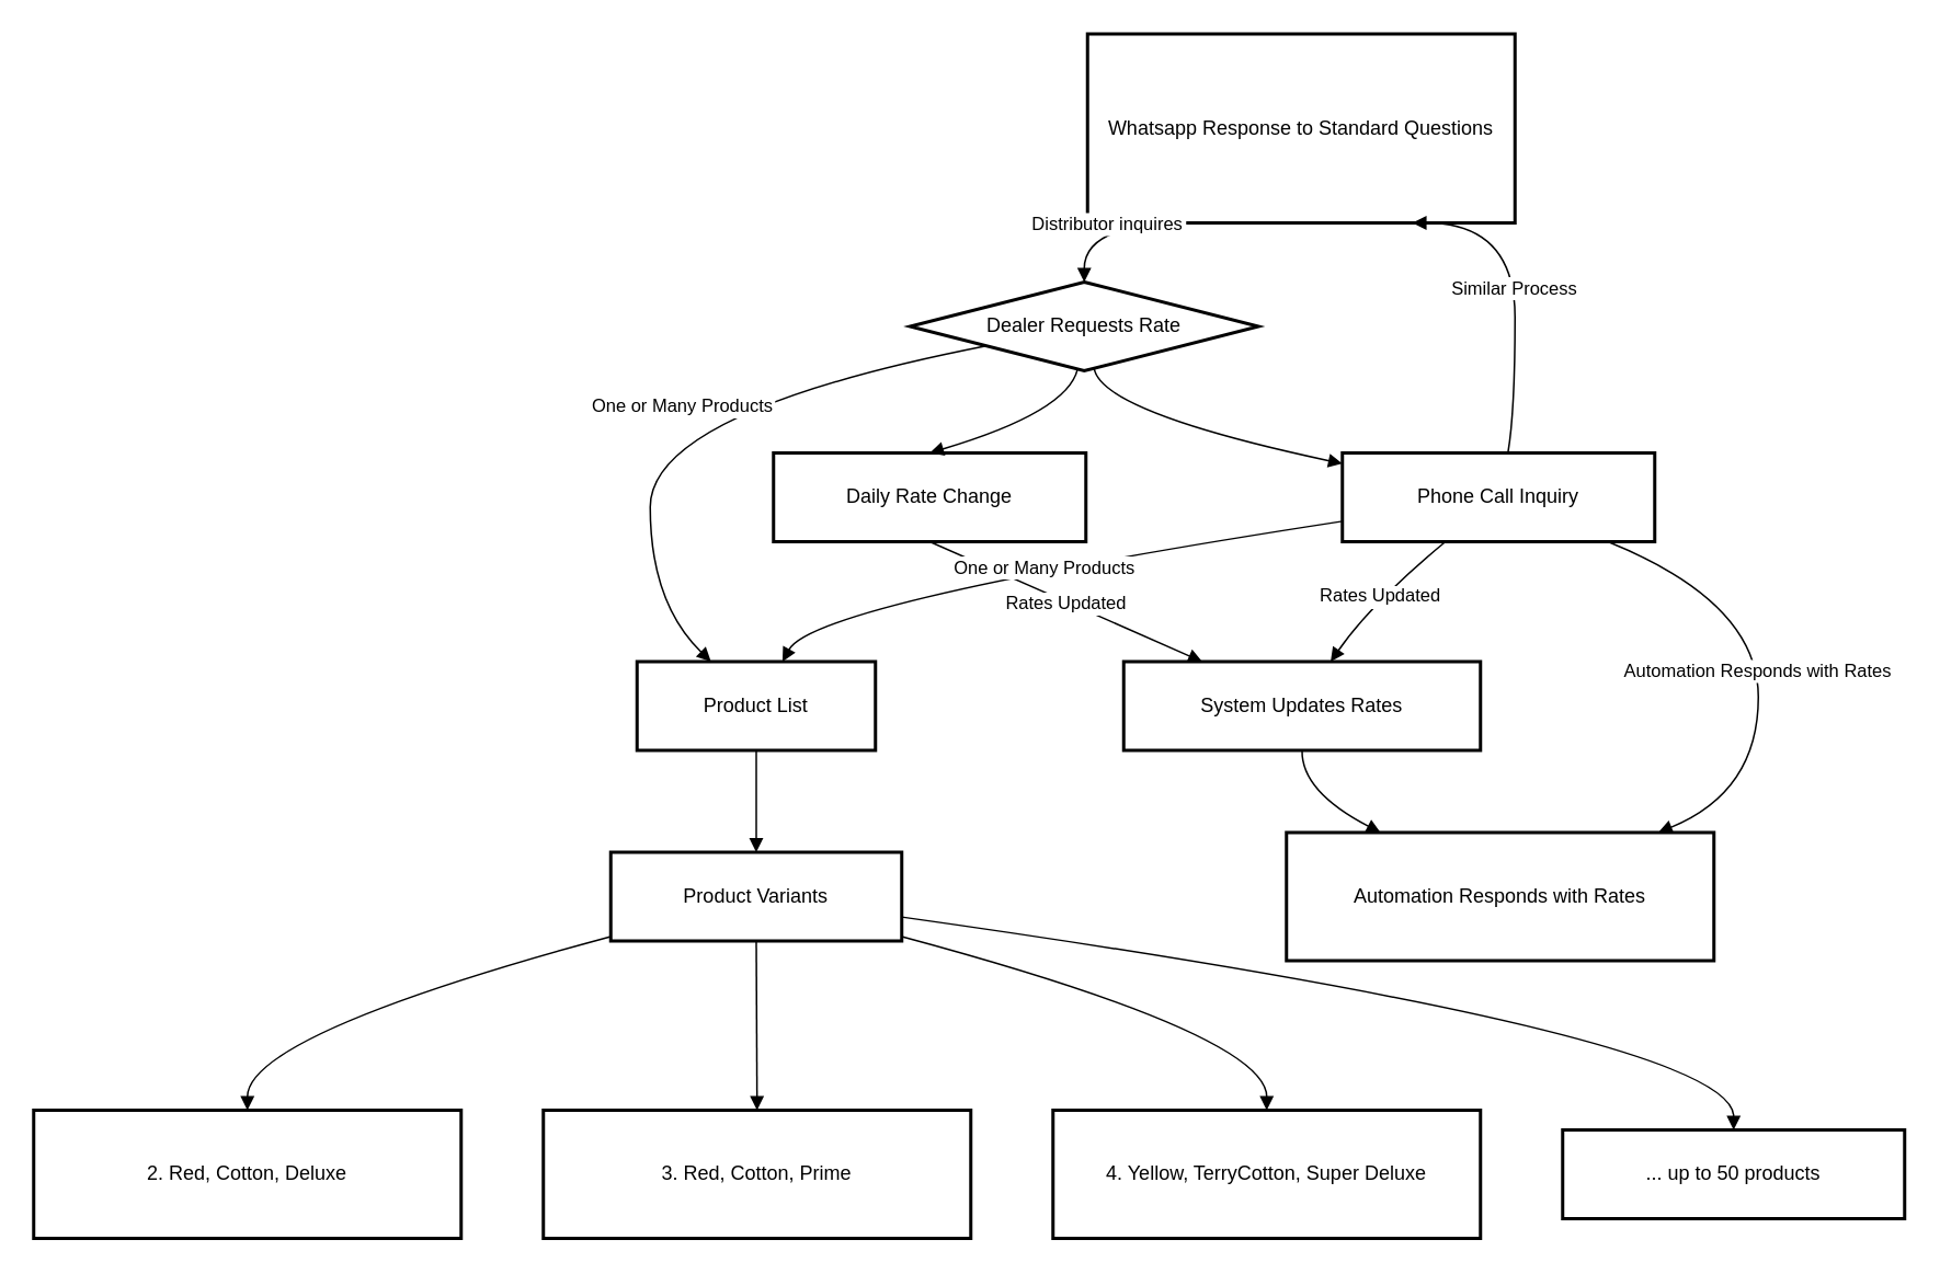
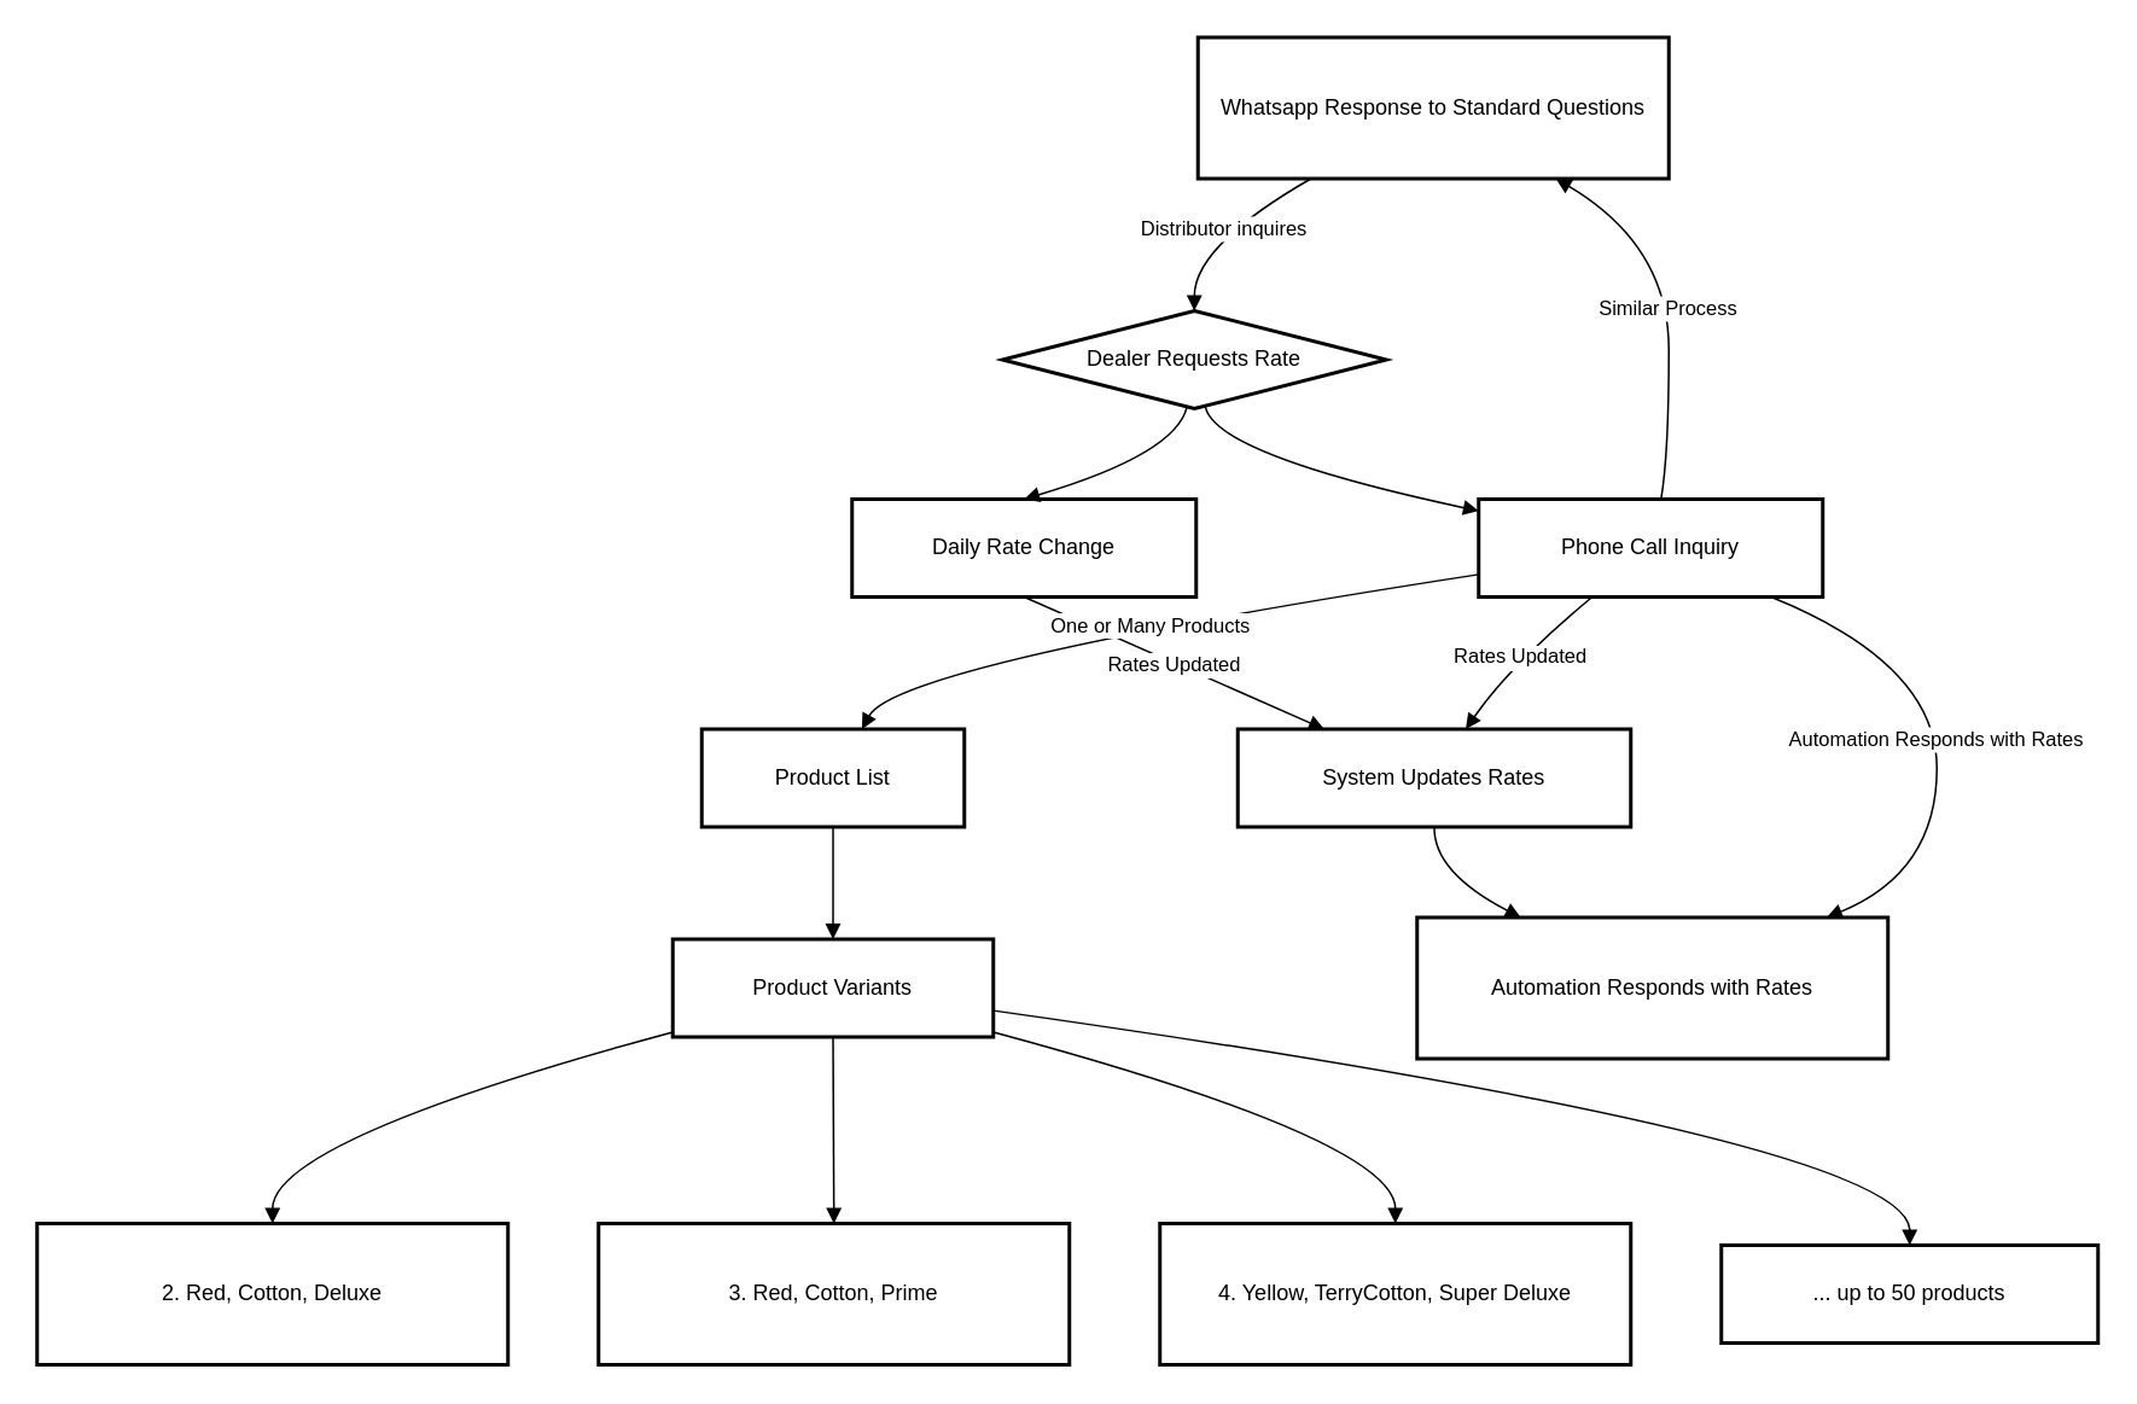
  <mxCell id="0" />
  <mxCell id="1" parent="0" />
- <mxCell id="2" value="Whatsapp Response to Standard Questions" style="whiteSpace=wrap;strokeWidth=2;" parent="1" vertex="1"><mxGeometry x="661" y="20" width="260" height="115" as="geometry" /></mxCell>
+ <mxCell id="2" value="Whatsapp Response to Standard Questions" style="whiteSpace=wrap;strokeWidth=2;" parent="1" vertex="1"><mxGeometry x="661" y="20" width="260" height="78" as="geometry" /></mxCell>
  <mxCell id="3" value="Dealer Requests Rate" style="rhombus;whiteSpace=wrap;strokeWidth=2;" parent="1" vertex="1"><mxGeometry x="553" y="171" width="212" height="54" as="geometry" /></mxCell>
  <mxCell id="4" value="Product List" style="whiteSpace=wrap;strokeWidth=2;" parent="1" vertex="1"><mxGeometry x="387" y="402" width="145" height="54" as="geometry" /></mxCell>
  <mxCell id="5" value="Product Variants" style="whiteSpace=wrap;strokeWidth=2;" parent="1" vertex="1"><mxGeometry x="371" y="518" width="177" height="54" as="geometry" /></mxCell>
  <mxCell id="6" value="2. Red, Cotton, Deluxe" style="whiteSpace=wrap;strokeWidth=2;" parent="1" vertex="1"><mxGeometry x="20" y="675" width="260" height="78" as="geometry" /></mxCell>
  <mxCell id="7" value="3. Red, Cotton, Prime" style="whiteSpace=wrap;strokeWidth=2;" parent="1" vertex="1"><mxGeometry x="330" y="675" width="260" height="78" as="geometry" /></mxCell>
  <mxCell id="8" value="4. Yellow, TerryCotton, Super Deluxe" style="whiteSpace=wrap;strokeWidth=2;" parent="1" vertex="1"><mxGeometry x="640" y="675" width="260" height="78" as="geometry" /></mxCell>
  <mxCell id="9" value="... up to 50 products" style="whiteSpace=wrap;strokeWidth=2;" parent="1" vertex="1"><mxGeometry x="950" y="687" width="208" height="54" as="geometry" /></mxCell>
  <mxCell id="10" value="Daily Rate Change" style="whiteSpace=wrap;strokeWidth=2;" parent="1" vertex="1"><mxGeometry x="470" y="275" width="190" height="54" as="geometry" /></mxCell>
  <mxCell id="11" value="System Updates Rates" style="whiteSpace=wrap;strokeWidth=2;" parent="1" vertex="1"><mxGeometry x="683" y="402" width="217" height="54" as="geometry" /></mxCell>
  <mxCell id="12" value="Automation Responds with Rates" style="whiteSpace=wrap;strokeWidth=2;" parent="1" vertex="1"><mxGeometry x="782" y="506" width="260" height="78" as="geometry" /></mxCell>
  <mxCell id="13" value="Phone Call Inquiry" style="whiteSpace=wrap;strokeWidth=2;" parent="1" vertex="1"><mxGeometry x="816" y="275" width="190" height="54" as="geometry" /></mxCell>
  <mxCell id="14" value="Distributor inquires" style="curved=1;startArrow=none;endArrow=block;exitX=0.24;exitY=1;entryX=0.5;entryY=0;" parent="1" source="2" target="3" edge="1"><mxGeometry relative="1" as="geometry"><Array as="points"><mxPoint x="659" y="135" /></Array></mxGeometry></mxCell>
- <mxCell id="15" value="One or Many Products" style="curved=1;startArrow=none;endArrow=block;exitX=0;exitY=0.89;entryX=0.31;entryY=0;" parent="1" source="3" target="4" edge="1"><mxGeometry relative="1" as="geometry"><Array as="points"><mxPoint x="395" y="250" /><mxPoint x="395" y="366" /></Array></mxGeometry></mxCell>
  <mxCell id="16" value="" style="curved=1;startArrow=none;endArrow=block;exitX=0.5;exitY=1;entryX=0.5;entryY=0;" parent="1" source="4" target="5" edge="1"><mxGeometry relative="1" as="geometry"><Array as="points" /></mxGeometry></mxCell>
  <mxCell id="17" value="" style="curved=1;startArrow=none;endArrow=block;exitX=0;exitY=0.95;entryX=0.5;entryY=-0.01;" parent="1" source="5" target="6" edge="1"><mxGeometry relative="1" as="geometry"><Array as="points"><mxPoint x="150" y="629" /></Array></mxGeometry></mxCell>
  <mxCell id="18" value="" style="curved=1;startArrow=none;endArrow=block;exitX=0.5;exitY=1;entryX=0.5;entryY=-0.01;" parent="1" source="5" target="7" edge="1"><mxGeometry relative="1" as="geometry"><Array as="points" /></mxGeometry></mxCell>
  <mxCell id="19" value="" style="curved=1;startArrow=none;endArrow=block;exitX=1;exitY=0.95;entryX=0.5;entryY=-0.01;" parent="1" source="5" target="8" edge="1"><mxGeometry relative="1" as="geometry"><Array as="points"><mxPoint x="770" y="629" /></Array></mxGeometry></mxCell>
  <mxCell id="20" value="" style="curved=1;startArrow=none;endArrow=block;exitX=1;exitY=0.73;entryX=0.5;entryY=-0.01;" parent="1" source="5" target="9" edge="1"><mxGeometry relative="1" as="geometry"><Array as="points"><mxPoint x="1054" y="629" /></Array></mxGeometry></mxCell>
  <mxCell id="21" value="" style="curved=1;startArrow=none;endArrow=block;exitX=0.48;exitY=1;entryX=0.5;entryY=0;" parent="1" source="3" target="10" edge="1"><mxGeometry relative="1" as="geometry"><Array as="points"><mxPoint x="649" y="250" /></Array></mxGeometry></mxCell>
  <mxCell id="22" value="Rates Updated" style="curved=1;startArrow=none;endArrow=block;exitX=0.5;exitY=1;entryX=0.22;entryY=0;" parent="1" source="10" target="11" edge="1"><mxGeometry relative="1" as="geometry"><Array as="points"><mxPoint x="649" y="366" /></Array></mxGeometry></mxCell>
  <mxCell id="23" value="" style="curved=1;startArrow=none;endArrow=block;exitX=0.5;exitY=1;entryX=0.22;entryY=0;" parent="1" source="11" target="12" edge="1"><mxGeometry relative="1" as="geometry"><Array as="points"><mxPoint x="791" y="481" /></Array></mxGeometry></mxCell>
  <mxCell id="24" value="" style="curved=1;startArrow=none;endArrow=block;exitX=0.53;exitY=1;entryX=0;entryY=0.12;" parent="1" source="3" target="13" edge="1"><mxGeometry relative="1" as="geometry"><Array as="points"><mxPoint x="669" y="250" /></Array></mxGeometry></mxCell>
  <mxCell id="25" value="Similar Process" style="curved=1;startArrow=none;endArrow=block;exitX=0.53;exitY=0;entryX=0.76;entryY=1;" parent="1" source="13" target="2" edge="1"><mxGeometry relative="1" as="geometry"><Array as="points"><mxPoint x="921" y="250" /><mxPoint x="921" y="135" /></Array></mxGeometry></mxCell>
  <mxCell id="26" value="One or Many Products" style="curved=1;startArrow=none;endArrow=block;exitX=0;exitY=0.77;entryX=0.61;entryY=0;" parent="1" source="13" target="4" edge="1"><mxGeometry relative="1" as="geometry"><Array as="points"><mxPoint x="495" y="366" /></Array></mxGeometry></mxCell>
  <mxCell id="27" value="Rates Updated" style="curved=1;startArrow=none;endArrow=block;exitX=0.33;exitY=1;entryX=0.58;entryY=0;" parent="1" source="13" target="11" edge="1"><mxGeometry relative="1" as="geometry"><Array as="points"><mxPoint x="834" y="366" /></Array></mxGeometry></mxCell>
  <mxCell id="28" value="Automation Responds with Rates" style="curved=1;startArrow=none;endArrow=block;exitX=0.85;exitY=1;entryX=0.87;entryY=0;" parent="1" source="13" target="12" edge="1"><mxGeometry relative="1" as="geometry"><Array as="points"><mxPoint x="1069" y="366" /><mxPoint x="1069" y="481" /></Array></mxGeometry></mxCell>
